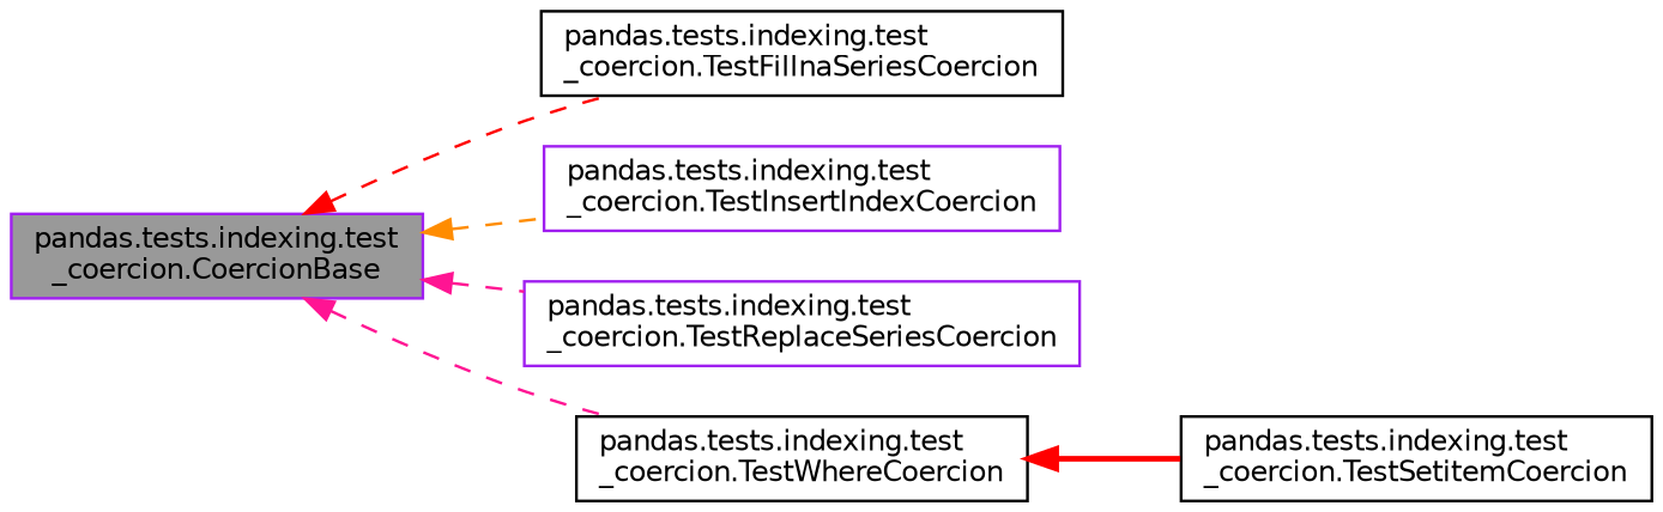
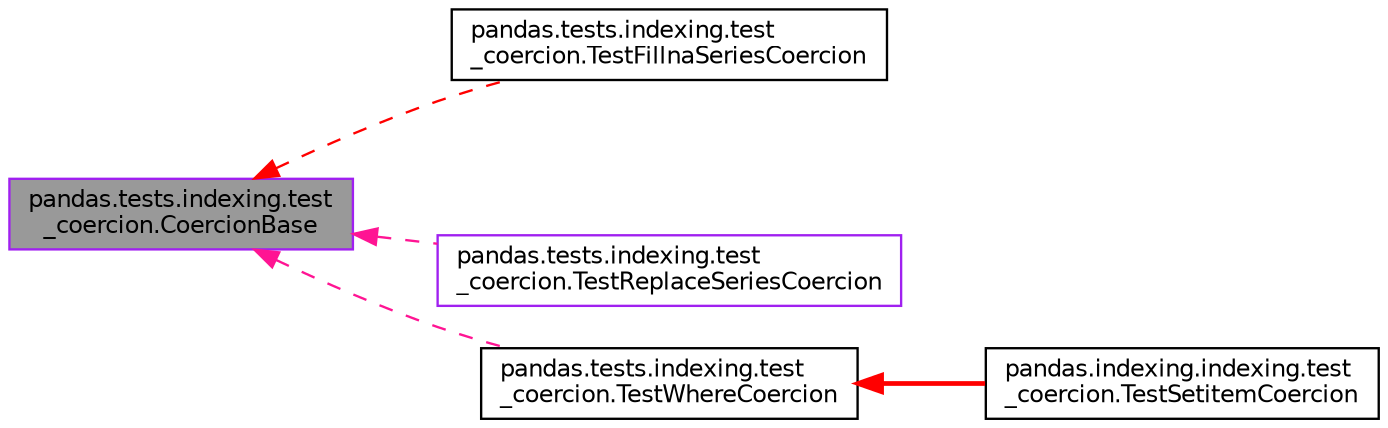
  digraph {
    rankdir=LR
    node [color=purple fillcolor=white fontname=Helvetica fontsize=10 shape=box style=filled]
    edge [color=red dir=back fontname=Helvetica fontsize=10 labelfontname=Helvetica labelfontsize=10 style=dashed]
    n1 [fillcolor=grey60 fontcolor=black height=0.2 label="pandas.tests.indexing.test\l_coercion.CoercionBase" width=0.4]
    n2 [color=black height=0.2 label="pandas.tests.indexing.test\l_coercion.TestFillnaSeriesCoercion" width=0.4]
-   n3 [height=0.2 label="pandas.tests.indexing.test\l_coercion.TestInsertIndexCoercion" width=0.4]
    n4 [height=0.2 label="pandas.tests.indexing.test\l_coercion.TestReplaceSeriesCoercion" width=0.4]
    n5 [color=black height=0.2 label="pandas.tests.indexing.test\l_coercion.TestWhereCoercion" width=0.4]
-   n6 [color=black height=0.2 label="pandas.tests.indexing.test\l_coercion.TestSetitemCoercion" width=0.4]
+   n6 [color=black height=0.2 label="pandas.indexing.indexing.test\l_coercion.TestSetitemCoercion" width=0.4]
    n1 -> n2
-   n1 -> n3 [color=darkorange]
    n1 -> n4 [color=deeppink]
    n1 -> n5 [color=deeppink]
    n5 -> n6 [style=bold]
  }
